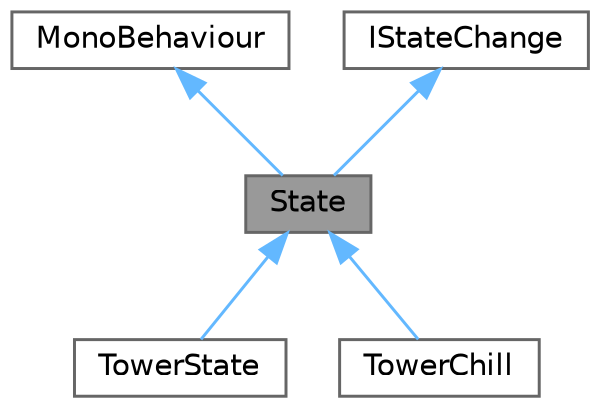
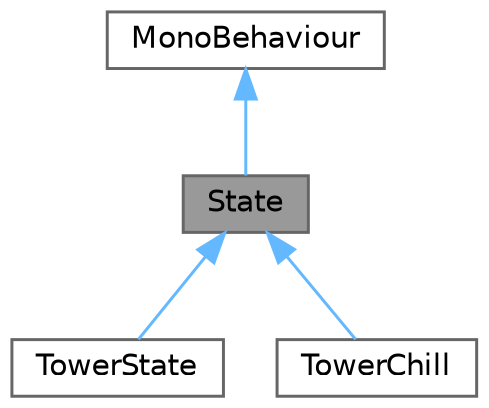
  digraph {
    node [color=gray40 fillcolor=white fontname=Helvetica fontsize=10 shape=box style=filled]
    edge [color=steelblue1 dir=back fontname=Helvetica fontsize=10 labelfontname=Helvetica labelfontsize=10 style=solid]
    n1 [fillcolor=grey60 fontcolor=black height=0.2 label=State width=0.4]
    n2 [height=0.2 label=TowerState width=0.4]
    n3 [height=0.2 label=TowerChill width=0.4]
    n4 [height=0.2 label=MonoBehaviour width=0.4]
-   n5 [height=0.2 label=IStateChange width=0.4]
    n1 -> n2
    n1 -> n3
    n4 -> n1
-   n5 -> n1
  }
